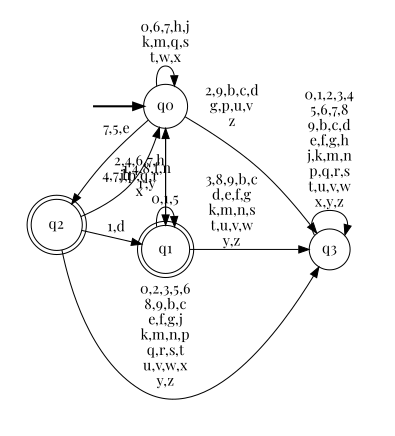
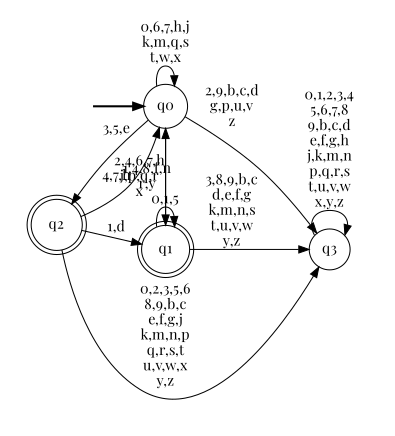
  digraph {
    fontname="Playfair Display"
    rankdir=LR
    node [fontname="Playfair Display" shape=circle style=filled color=black fillcolor=white]
    edge [fontname="Playfair Display"]
    __start0 [height=0 shape=none style=invis width=0 color="" fillcolor=""]
    n2 [label=q0]
    n3 [label=q1 shape=doublecircle style="rounded,filled"]
    n4 [label=q2 shape=doublecircle style="rounded,filled"]
    n5 [label=q3]
    subgraph cluster_1 {
      nodesep=0.15
      ranksep=0.15
      style=invis
      __start0
      n2
    }
    __start0 -> n2 [penwidth=2]
    n2 -> n2 [label="0,6,7,h,j\nk,m,q,s\nt,w,x"]
    n2 -> n3 [label="1,4,8,f,n\nr,y"]
-   n2 -> n4 [label="7,5,e"]
+   n2 -> n4 [label="3,5,e"]
    n2 -> n5 [label="2,9,b,c,d\ng,p,u,v\nz"]
    n3 -> n2 [label="2,4,6,7,h\nj,p,q,r\nx"]
    n3 -> n3 [label="0,1,5"]
    n3 -> n5 [label="3,8,9,b,c\nd,e,f,g\nk,m,n,s\nt,u,v,w\ny,z"]
    n4 -> n2 [label="4,7,h"]
    n4 -> n3 [label="1,d"]
    n4 -> n5 [label="0,2,3,5,6\n8,9,b,c\ne,f,g,j\nk,m,n,p\nq,r,s,t\nu,v,w,x\ny,z"]
    n5 -> n5 [label="0,1,2,3,4\n5,6,7,8\n9,b,c,d\ne,f,g,h\nj,k,m,n\np,q,r,s\nt,u,v,w\nx,y,z"]
  }
